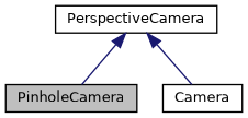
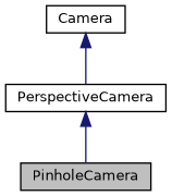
  digraph {
    node [color=black fillcolor=white fontname=Helvetica fontsize=10 shape=box style=filled]
    edge [color=midnightblue dir=back fontname=Helvetica fontsize=10 labelfontname=Helvetica labelfontsize=10 style=solid]
    n1 [fillcolor=grey75 fontcolor=black height=0.2 label=PinholeCamera width=0.4]
    n2 [height=0.2 label=PerspectiveCamera width=0.4]
    n3 [height=0.2 label=Camera width=0.4]
    n2 -> n1
-   n2 -> n3
+   n3 -> n2
  }
